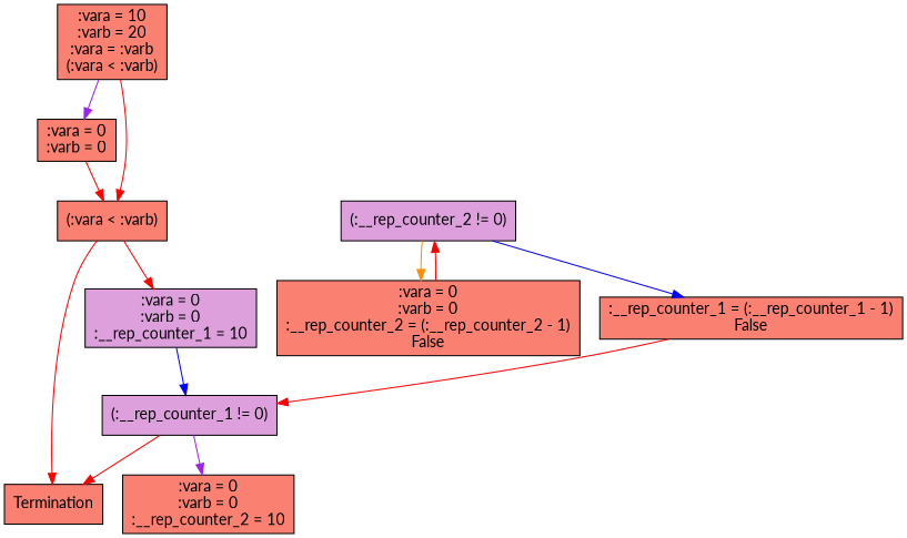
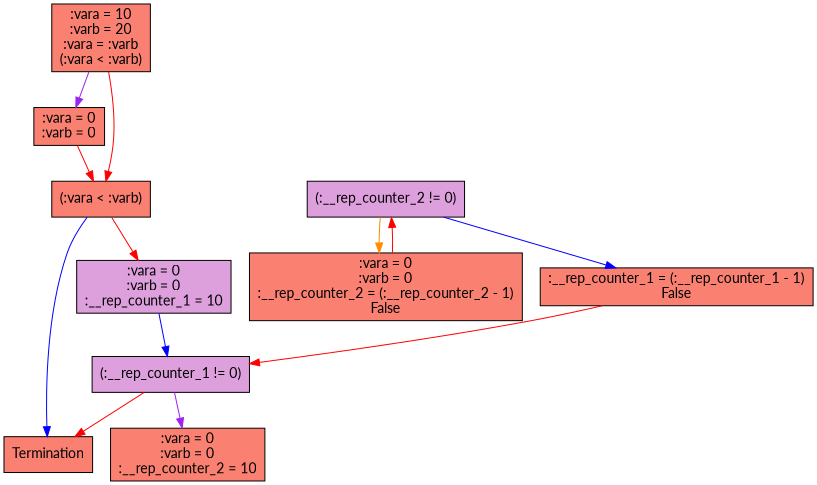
  strict digraph {
    fontname=Lato
    node [fillcolor=salmon fontname=Lato shape=box style=filled]
    edge [color=red fontname=Lato]
    n1 [label=":vara = 10\n:varb = 20\n:vara = :varb\n(:vara < :varb)"]
    n2 [label=":vara = 0\n:varb = 0"]
    n3 [label="(:vara < :varb)"]
    n4 [fillcolor=plum label=":vara = 0\n:varb = 0\n:__rep_counter_1 = 10"]
    n5 [label=Termination]
    n6 [fillcolor=plum label="(:__rep_counter_1 != 0)"]
    n7 [label=":vara = 0\n:varb = 0\n:__rep_counter_2 = 10"]
    n8 [fillcolor=plum label="(:__rep_counter_2 != 0)"]
    n9 [label=":vara = 0\n:varb = 0\n:__rep_counter_2 = (:__rep_counter_2 - 1)\nFalse"]
    n10 [label=":__rep_counter_1 = (:__rep_counter_1 - 1)\nFalse"]
    n1 -> n2 [color=purple]
    n1 -> n3
    n2 -> n3
    n3 -> n4
-   n3 -> n5
+   n3 -> n5 [color=blue]
    n4 -> n6 [color=blue]
    n6 -> n5
    n6 -> n7 [color=purple]
    n8 -> n9 [color=darkorange]
    n8 -> n10 [color=blue]
    n9 -> n8
    n10 -> n6
  }
